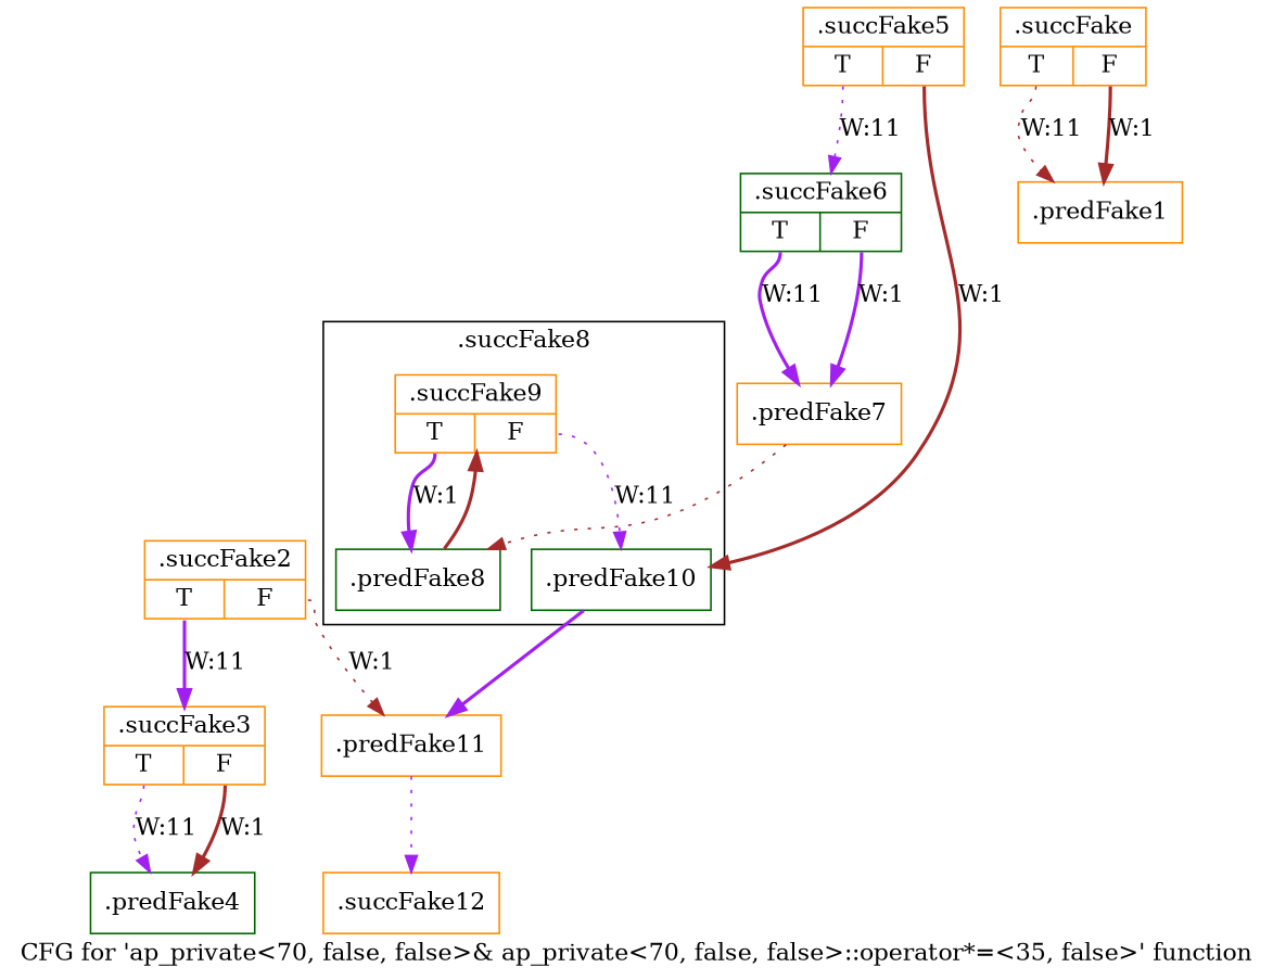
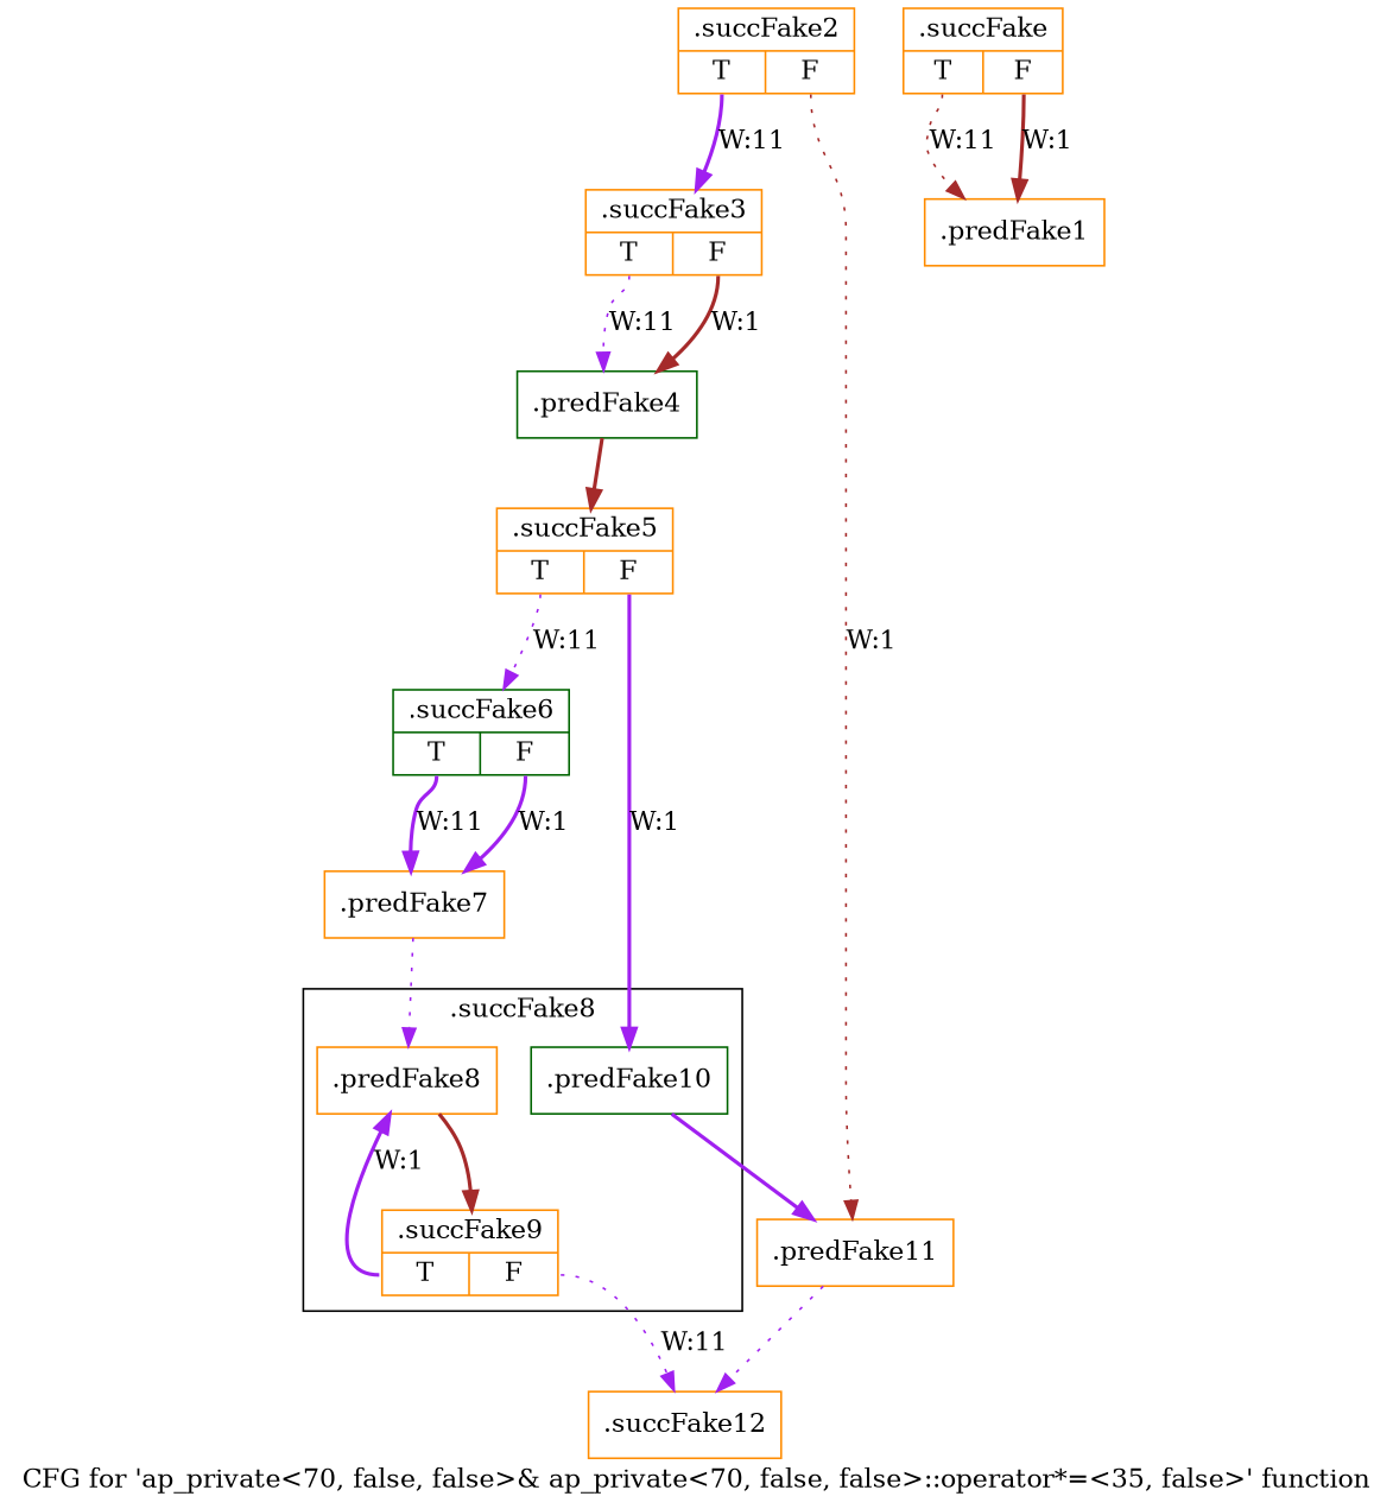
  digraph {
    label="CFG for 'ap_private\<70, false, false\>& ap_private\<70, false, false\>::operator*=\<35, false\>' function"
    node [color=darkorange filename="/mnt/xilinx/Vitis_HLS/2021.2/include/etc/ap_private.h" linenumber=3944 shape=record]
    edge [color=purple execusionnum=10 filename="/mnt/xilinx/Vitis_HLS/2021.2/include/etc/ap_private.h" style=bold tailport=s1]
    n1 [color=darkgreen label="{.predFake10}"]
-   n2 [color=darkgreen label="{.predFake8}" linenumber=3939]
+   n2 [label="{.predFake8}" linenumber=3939]
    n3 [label="{.succFake9|{<s0>T|<s1>F}}" linenumber=3939]
    n4 [label="{.predFake11}"]
    n5 [label="{.succFake|{<s0>T|<s1>F}}" linenumber=3908]
    n6 [label="{.predFake1}" linenumber=3908]
    n7 [label="{.succFake2|{<s0>T|<s1>F}}" linenumber=3909]
    n8 [label="{.succFake3|{<s0>T|<s1>F}}" linenumber=3917]
    n9 [color=darkgreen label="{.predFake4}" linenumber=3917]
    n10 [label="{.succFake12}"]
    n11 [label="{.succFake5|{<s0>T|<s1>F}}" linenumber=3918]
    n12 [color=darkgreen label="{.succFake6|{<s0>T|<s1>F}}" linenumber=3934]
    n13 [label="{.predFake7}" linenumber=3934]
    subgraph cluster_1 {
      invocationtime=-1
      label=".succFake8"
      tripcount=0
      n1
      n2
      n3
    }
    n1 -> n4 [tailport=""]
    n2 -> n3 [color=brown tailport=""]
-   n3 -> n1 [label="W:11" style=dotted]
+   n3 -> n10 [label="W:11" style=dotted]
    n3 -> n2 [execusionnum=0 label="W:1" tailport=s0]
    n4 -> n10 [execusionnum=0 style=dotted tailport=""]
    n5 -> n6 [color=brown label="W:11" style=dotted tailport=s0]
    n5 -> n6 [color=brown execusionnum=0 label="W:1"]
    n7 -> n4 [color=brown execusionnum=0 label="W:1" style=dotted]
    n7 -> n8 [label="W:11" tailport=s0]
    n8 -> n9 [label="W:11" style=dotted tailport=s0]
    n8 -> n9 [color=brown execusionnum=0 label="W:1"]
-   n11 -> n1 [color=brown execusionnum=0 label="W:1"]
+   n9 -> n11 [color=brown tailport=""]
+   n11 -> n1 [execusionnum=0 label="W:1"]
    n11 -> n12 [label="W:11" style=dotted tailport=s0]
    n12 -> n13 [label="W:11" tailport=s0]
    n12 -> n13 [execusionnum=0 label="W:1"]
-   n13 -> n2 [color=brown style=dotted tailport=""]
+   n13 -> n2 [style=dotted tailport=""]
  }
